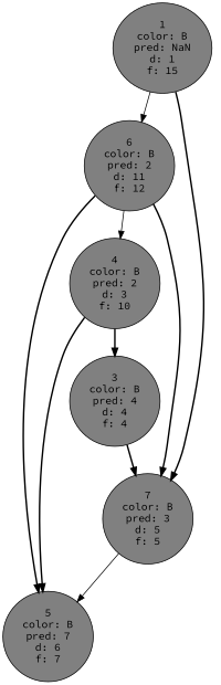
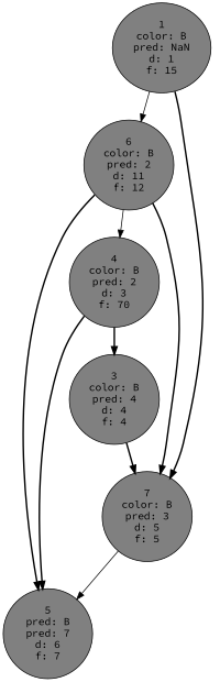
  digraph {
    fontname="Source Code Pro"
    node [fillcolor="#808080" fontname="Source Code Pro" style=filled]
    edge [fontname="Source Code Pro" style=bold]
    n1 [label="1\ncolor: B\npred: NaN\nd: 1\nf: 15\n"]
    n2 [label="6\ncolor: B\npred: 2\nd: 11\nf: 12\n"]
    n3 [label="7\ncolor: B\npred: 3\nd: 5\nf: 5\n"]
-   n4 [label="4\ncolor: B\npred: 2\nd: 3\nf: 10\n"]
-   n5 [label="5\ncolor: B\npred: 7\nd: 6\nf: 7\n"]
+   n4 [label="4\ncolor: B\npred: 2\nd: 3\nf: 70\n"]
+   n5 [label="5\npred: B\npred: 7\nd: 6\nf: 7\n"]
    n6 [label="3\ncolor: B\npred: 4\nd: 4\nf: 4\n"]
    n1 -> n2 [style=solid]
    n1 -> n3
    n2 -> n3
    n2 -> n4 [style=solid]
    n2 -> n5
    n3 -> n5 [style=solid]
    n4 -> n5
    n4 -> n6
    n6 -> n3
  }
